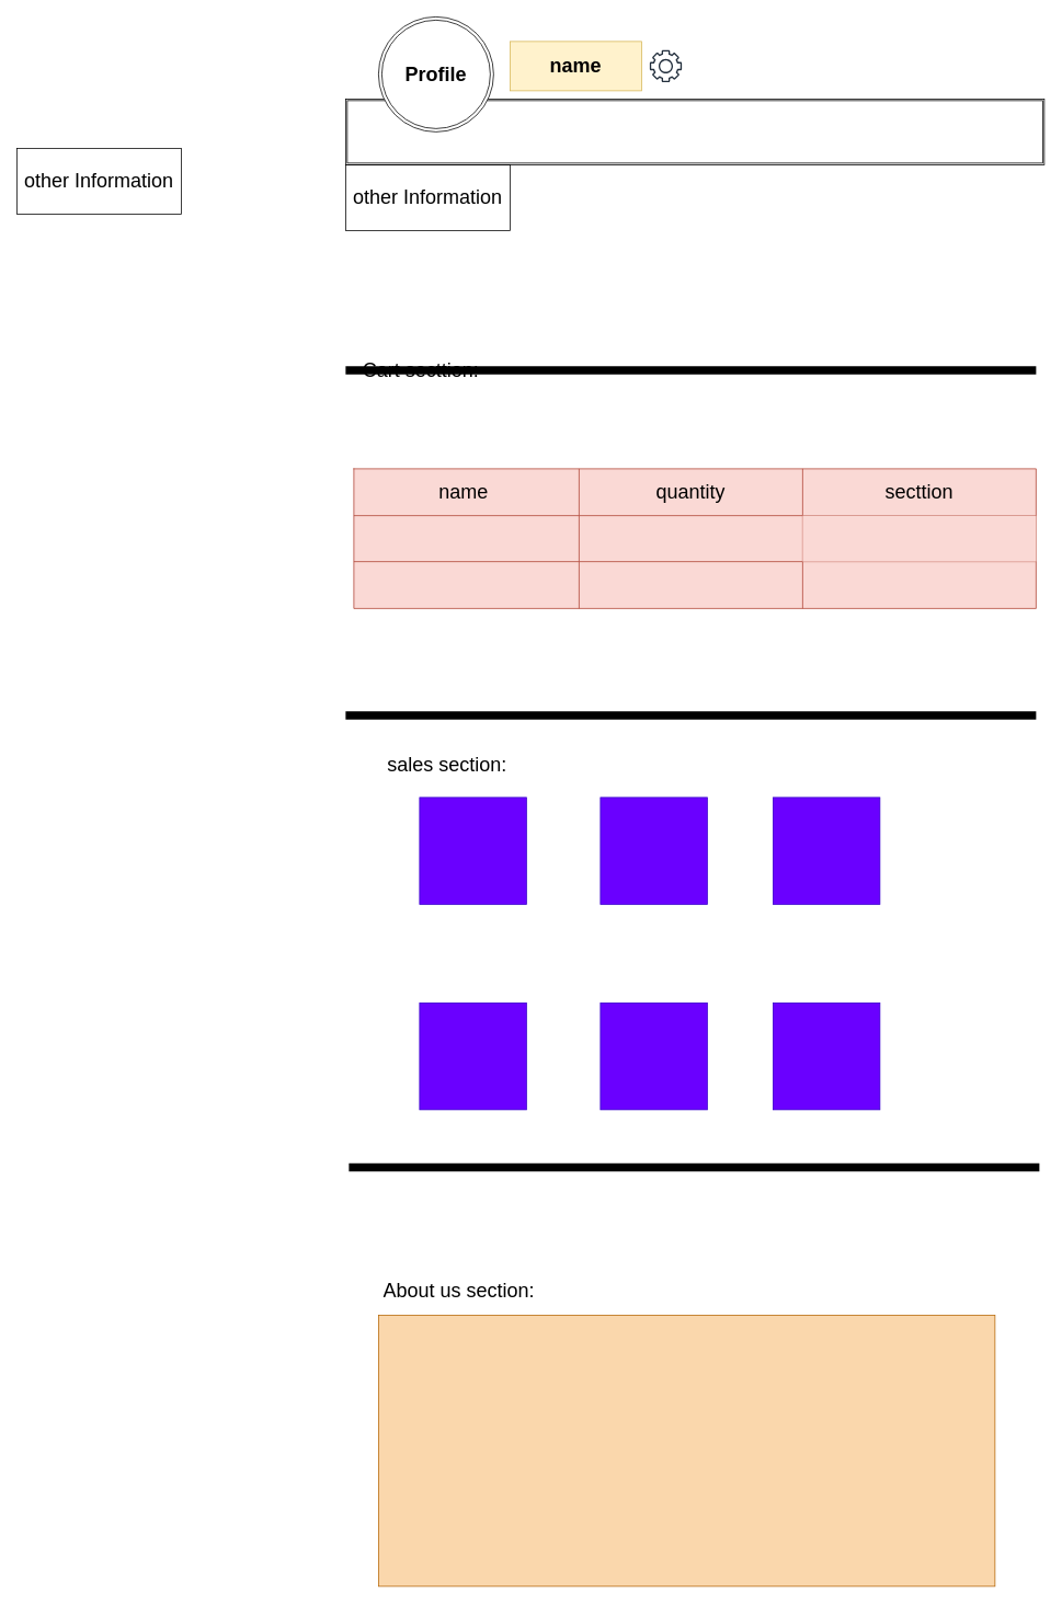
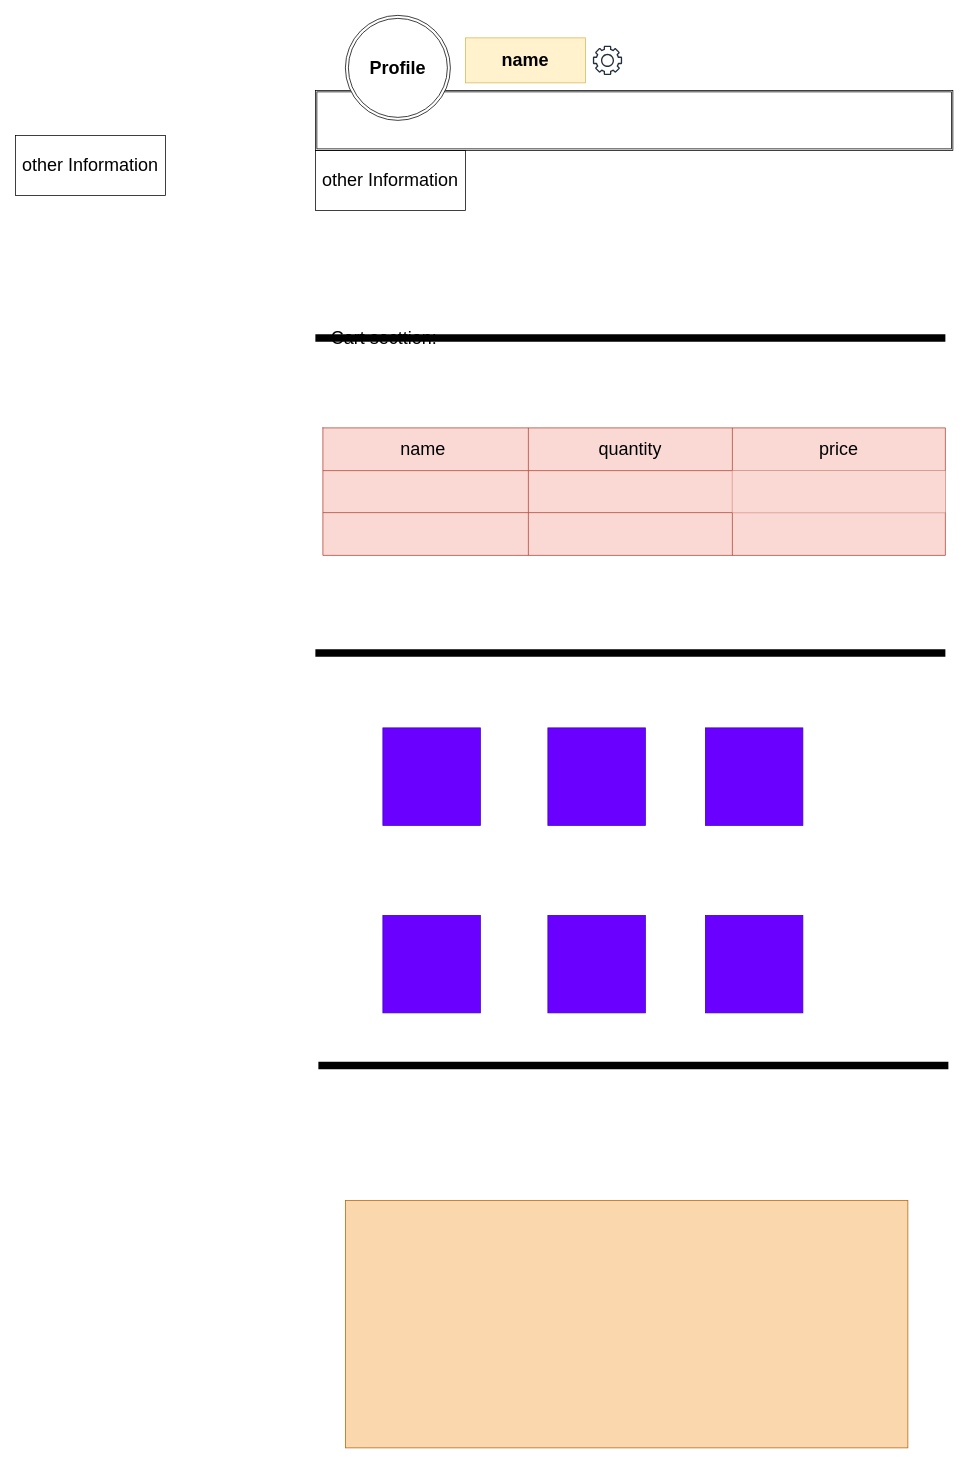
  <mxCell id="0" />
  <mxCell id="1" parent="0" />
  <mxCell id="2" value="" style="shape=ext;double=1;rounded=0;whiteSpace=wrap;html=1;" parent="1" vertex="1"><mxGeometry y="120" width="850" height="80" as="geometry" x="420" /></mxCell>
  <mxCell id="3" value="&lt;h1&gt;Profile&lt;/h1&gt;" style="ellipse;shape=doubleEllipse;whiteSpace=wrap;html=1;aspect=fixed;" parent="1" vertex="1"><mxGeometry x="460" y="20" width="140" height="140" as="geometry" /></mxCell>
  <mxCell id="4" value="&lt;h4&gt;name&lt;/h4&gt;" style="text;html=1;strokeColor=#d6b656;fillColor=#fff2cc;align=center;verticalAlign=middle;whiteSpace=wrap;rounded=0;fontFamily=Helvetica;fontSize=24;" parent="1" vertex="1"><mxGeometry x="620" y="50" width="160" height="60" as="geometry" /></mxCell>
  <mxCell id="5" value="other Information" style="rounded=0;whiteSpace=wrap;html=1;fontFamily=Helvetica;fontSize=24;fontColor=default;fillColor=none;gradientColor=none;" parent="1" vertex="1"><mxGeometry y="200" width="200" height="80" as="geometry" x="420" /></mxCell>
  <mxCell id="6" value="" style="shape=table;html=1;whiteSpace=wrap;startSize=0;container=1;collapsible=0;childLayout=tableLayout;fontFamily=Helvetica;fontSize=24;fillColor=#fad9d5;strokeColor=#ae4132;" parent="1" vertex="1"><mxGeometry x="430" y="570" width="830" height="170" as="geometry" /></mxCell>
  <mxCell id="7" value="" style="shape=tableRow;horizontal=0;startSize=0;swimlaneHead=0;swimlaneBody=0;top=0;left=0;bottom=0;right=0;collapsible=0;dropTarget=0;fillColor=none;points=[[0,0.5],[1,0.5]];portConstraint=eastwest;fontFamily=Helvetica;fontSize=24;fontColor=default;html=1;" parent="6" vertex="1"><mxGeometry width="830" height="57" as="geometry" /></mxCell>
  <mxCell id="8" value="name&amp;nbsp;" style="shape=partialRectangle;html=1;whiteSpace=wrap;connectable=0;fillColor=none;top=0;left=0;bottom=0;right=0;overflow=hidden;fontFamily=Helvetica;fontSize=24;fontColor=default;" parent="7" vertex="1"><mxGeometry width="274" height="57" as="geometry"><mxRectangle width="274" height="57" as="alternateBounds" /></mxGeometry></mxCell>
  <mxCell id="9" value="quantity" style="shape=partialRectangle;html=1;whiteSpace=wrap;connectable=0;fillColor=none;top=0;left=0;bottom=0;right=0;overflow=hidden;fontFamily=Helvetica;fontSize=24;fontColor=default;" parent="7" vertex="1"><mxGeometry x="274" width="272" height="57" as="geometry"><mxRectangle width="272" height="57" as="alternateBounds" /></mxGeometry></mxCell>
- <mxCell id="10" value="secttion" style="shape=partialRectangle;html=1;whiteSpace=wrap;connectable=0;fillColor=none;top=0;left=0;bottom=0;right=0;overflow=hidden;fontFamily=Helvetica;fontSize=24;fontColor=default;" parent="7" vertex="1"><mxGeometry x="546" width="284" height="57" as="geometry"><mxRectangle width="284" height="57" as="alternateBounds" /></mxGeometry></mxCell>
+ <mxCell id="10" value="price" style="shape=partialRectangle;html=1;whiteSpace=wrap;connectable=0;fillColor=none;top=0;left=0;bottom=0;right=0;overflow=hidden;fontFamily=Helvetica;fontSize=24;fontColor=default;" parent="7" vertex="1"><mxGeometry x="546" width="284" height="57" as="geometry"><mxRectangle width="284" height="57" as="alternateBounds" /></mxGeometry></mxCell>
  <mxCell id="11" value="" style="shape=tableRow;horizontal=0;startSize=0;swimlaneHead=0;swimlaneBody=0;top=0;left=0;bottom=0;right=0;collapsible=0;dropTarget=0;fillColor=none;points=[[0,0.5],[1,0.5]];portConstraint=eastwest;fontFamily=Helvetica;fontSize=24;fontColor=default;html=1;" parent="6" vertex="1"><mxGeometry y="57" width="830" height="56" as="geometry" /></mxCell>
  <mxCell id="12" value="" style="shape=partialRectangle;html=1;whiteSpace=wrap;connectable=0;fillColor=none;top=0;left=0;bottom=0;right=0;overflow=hidden;fontFamily=Helvetica;fontSize=24;fontColor=default;" parent="11" vertex="1"><mxGeometry width="274" height="56" as="geometry"><mxRectangle width="274" height="56" as="alternateBounds" /></mxGeometry></mxCell>
  <mxCell id="13" value="" style="shape=partialRectangle;html=1;whiteSpace=wrap;connectable=0;fillColor=none;top=0;left=0;bottom=0;right=0;overflow=hidden;fontFamily=Helvetica;fontSize=24;fontColor=default;" parent="11" vertex="1"><mxGeometry x="274" width="272" height="56" as="geometry"><mxRectangle width="272" height="56" as="alternateBounds" /></mxGeometry></mxCell>
  <mxCell id="14" value="" style="shape=partialRectangle;html=1;whiteSpace=wrap;connectable=0;top=0;left=0;bottom=0;right=0;overflow=hidden;fontFamily=Helvetica;fontSize=24;fillColor=#fad9d5;strokeColor=#ae4132;" parent="11" vertex="1"><mxGeometry x="546" width="284" height="56" as="geometry"><mxRectangle width="284" height="56" as="alternateBounds" /></mxGeometry></mxCell>
  <mxCell id="15" value="" style="shape=tableRow;horizontal=0;startSize=0;swimlaneHead=0;swimlaneBody=0;top=0;left=0;bottom=0;right=0;collapsible=0;dropTarget=0;fillColor=none;points=[[0,0.5],[1,0.5]];portConstraint=eastwest;fontFamily=Helvetica;fontSize=24;fontColor=default;html=1;" parent="6" vertex="1"><mxGeometry y="113" width="830" height="57" as="geometry" /></mxCell>
  <mxCell id="16" value="" style="shape=partialRectangle;html=1;whiteSpace=wrap;connectable=0;fillColor=none;top=0;left=0;bottom=0;right=0;overflow=hidden;fontFamily=Helvetica;fontSize=24;fontColor=default;" parent="15" vertex="1"><mxGeometry width="274" height="57" as="geometry"><mxRectangle width="274" height="57" as="alternateBounds" /></mxGeometry></mxCell>
  <mxCell id="17" value="" style="shape=partialRectangle;html=1;whiteSpace=wrap;connectable=0;fillColor=none;top=0;left=0;bottom=0;right=0;overflow=hidden;fontFamily=Helvetica;fontSize=24;fontColor=default;" parent="15" vertex="1"><mxGeometry x="274" width="272" height="57" as="geometry"><mxRectangle width="272" height="57" as="alternateBounds" /></mxGeometry></mxCell>
  <mxCell id="18" value="" style="shape=partialRectangle;html=1;whiteSpace=wrap;connectable=0;fillColor=none;top=0;left=0;bottom=0;right=0;overflow=hidden;pointerEvents=1;fontFamily=Helvetica;fontSize=24;fontColor=default;" parent="15" vertex="1"><mxGeometry x="546" width="284" height="57" as="geometry"><mxRectangle width="284" height="57" as="alternateBounds" /></mxGeometry></mxCell>
  <mxCell id="19" value="Cart secttion:" style="text;strokeColor=none;fillColor=none;align=left;verticalAlign=top;spacingLeft=4;spacingRight=4;overflow=hidden;rotatable=0;points=[[0,0.5],[1,0.5]];portConstraint=eastwest;whiteSpace=wrap;html=1;fontFamily=Helvetica;fontSize=24;fontColor=default;" parent="1" vertex="1"><mxGeometry x="435" y="430" width="200" height="50" as="geometry" /></mxCell>
  <mxCell id="20" value="" style="whiteSpace=wrap;html=1;aspect=fixed;fontFamily=Helvetica;fontSize=24;fontColor=#ffffff;fillColor=#6a00ff;strokeColor=#3700CC;" parent="1" vertex="1"><mxGeometry x="510" y="970" width="130" height="130" as="geometry" /></mxCell>
  <mxCell id="21" value="" style="whiteSpace=wrap;html=1;aspect=fixed;fontFamily=Helvetica;fontSize=24;fontColor=#ffffff;fillColor=#6a00ff;strokeColor=#3700CC;" parent="1" vertex="1"><mxGeometry x="940" y="1220" width="130" height="130" as="geometry" /></mxCell>
  <mxCell id="22" value="" style="whiteSpace=wrap;html=1;aspect=fixed;fontFamily=Helvetica;fontSize=24;fontColor=#ffffff;fillColor=#6a00ff;strokeColor=#3700CC;" parent="1" vertex="1"><mxGeometry x="510" y="1220" width="130" height="130" as="geometry" /></mxCell>
  <mxCell id="23" value="" style="whiteSpace=wrap;html=1;aspect=fixed;fontFamily=Helvetica;fontSize=24;fontColor=#ffffff;fillColor=#6a00ff;strokeColor=#3700CC;" parent="1" vertex="1"><mxGeometry x="730" y="970" width="130" height="130" as="geometry" /></mxCell>
  <mxCell id="24" value="" style="whiteSpace=wrap;html=1;aspect=fixed;fontFamily=Helvetica;fontSize=24;fontColor=#ffffff;fillColor=#6a00ff;strokeColor=#3700CC;" parent="1" vertex="1"><mxGeometry x="940" y="970" width="130" height="130" as="geometry" /></mxCell>
  <mxCell id="25" value="" style="whiteSpace=wrap;html=1;aspect=fixed;fontFamily=Helvetica;fontSize=24;fontColor=#ffffff;fillColor=#6a00ff;strokeColor=#3700CC;" parent="1" vertex="1"><mxGeometry x="730" y="1220" width="130" height="130" as="geometry" /></mxCell>
- <mxCell id="26" value="sales section:" style="text;strokeColor=none;fillColor=none;align=left;verticalAlign=top;spacingLeft=4;spacingRight=4;overflow=hidden;rotatable=0;points=[[0,0.5],[1,0.5]];portConstraint=eastwest;whiteSpace=wrap;html=1;fontFamily=Helvetica;fontSize=24;fontColor=default;" parent="1" vertex="1"><mxGeometry x="465" y="910" width="170" height="50" as="geometry" /></mxCell>
  <mxCell id="27" value="" style="endArrow=none;html=1;fontFamily=Helvetica;fontSize=24;fontColor=default;strokeWidth=10;" parent="1" edge="1"><mxGeometry width="50" height="50" relative="1" as="geometry"><mxPoint y="870" as="sourcePoint" x="420" /><mxPoint x="1260" y="870" as="targetPoint" /></mxGeometry></mxCell>
  <mxCell id="28" value="" style="endArrow=none;html=1;fontFamily=Helvetica;fontSize=24;fontColor=default;strokeWidth=10;" parent="1" edge="1"><mxGeometry width="50" height="50" relative="1" as="geometry"><mxPoint x="420" y="450" as="sourcePoint" /><mxPoint x="1260" y="450" as="targetPoint" /></mxGeometry></mxCell>
  <mxCell id="29" value="" style="sketch=0;outlineConnect=0;fontColor=#232F3E;gradientColor=none;fillColor=#232F3D;strokeColor=none;dashed=0;verticalLabelPosition=bottom;verticalAlign=top;align=center;html=1;fontSize=12;fontStyle=0;aspect=fixed;pointerEvents=1;shape=mxgraph.aws4.gear;fontFamily=Helvetica;" parent="1" vertex="1"><mxGeometry x="790" y="60.5" width="39" height="39" as="geometry" /></mxCell>
  <mxCell id="30" value="" style="endArrow=none;html=1;fontFamily=Helvetica;fontSize=24;fontColor=default;strokeWidth=10;" parent="1" edge="1"><mxGeometry width="50" height="50" relative="1" as="geometry"><mxPoint x="424" y="1420" as="sourcePoint" /><mxPoint x="1264" y="1420" as="targetPoint" /></mxGeometry></mxCell>
  <mxCell id="31" value="" style="rounded=0;whiteSpace=wrap;html=1;fontFamily=Helvetica;fontSize=24;fillColor=#fad7ac;strokeColor=#b46504;" parent="1" vertex="1"><mxGeometry x="460" y="1600" width="750" height="330" as="geometry" /></mxCell>
- <mxCell id="32" value="About us section:" style="text;strokeColor=none;fillColor=none;align=left;verticalAlign=top;spacingLeft=4;spacingRight=4;overflow=hidden;rotatable=0;points=[[0,0.5],[1,0.5]];portConstraint=eastwest;whiteSpace=wrap;html=1;fontFamily=Helvetica;fontSize=24;fontColor=default;" parent="1" vertex="1"><mxGeometry x="460" y="1550" width="200" height="50" as="geometry" /></mxCell>
  <mxCell id="33" value="other Information" style="rounded=0;whiteSpace=wrap;html=1;fontFamily=Helvetica;fontSize=24;fontColor=default;fillColor=none;gradientColor=none;" vertex="1" parent="1"><mxGeometry x="20" y="180" width="200" height="80" as="geometry" /></mxCell>
